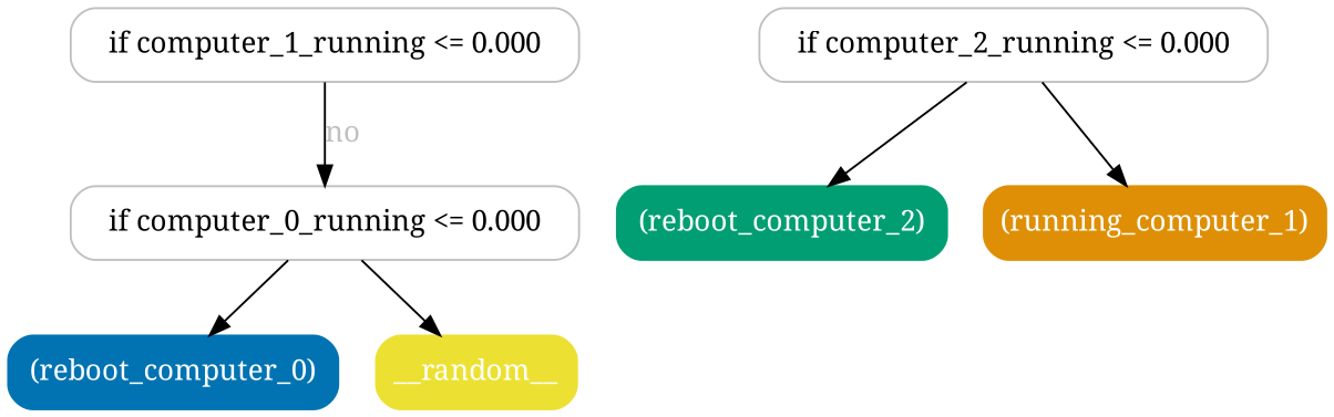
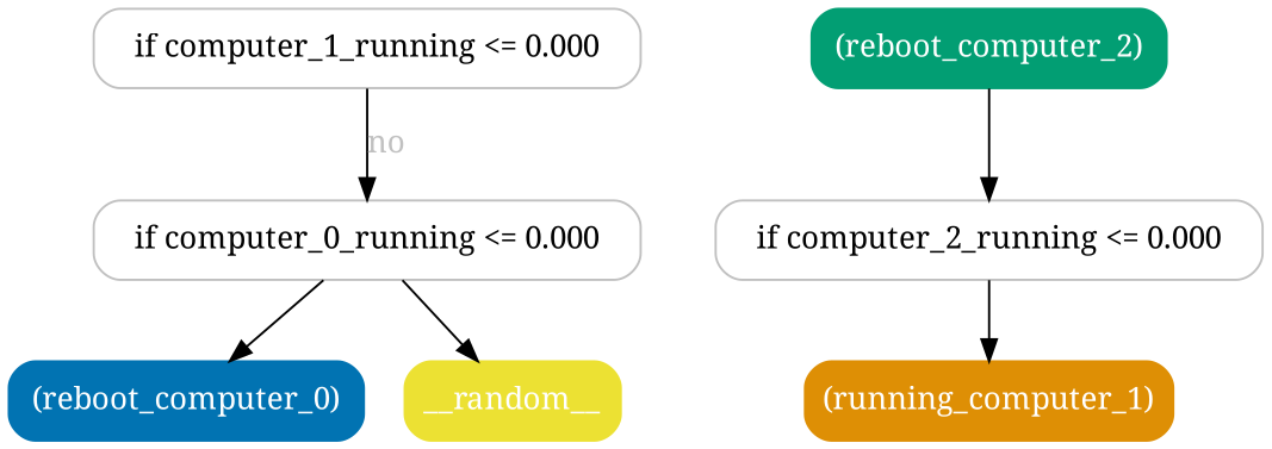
  digraph {
    fontname="Noto Serif"
    node [color=gray fillcolor=white fontname="Noto Serif" shape=box style="filled, rounded" fontcolor=white]
    edge [fontcolor=gray fontname="Noto Serif"]
    n1 [height=0.5 label="if computer_1_running <= 0.000" width=3.4444 fontcolor=""]
    n2 [height=0.5 label="if computer_0_running <= 0.000" width=3.4444 fontcolor=""]
    n3 [height=0.5 label="if computer_2_running <= 0.000" width=3.4444 fontcolor=""]
    n4 [color="#029e73" fillcolor="#029e73" height=0.5 label="(reboot_computer_2)" width=2.2361]
    n5 [color="#de8f05" fillcolor="#de8f05" height=0.5 label="(running_computer_1)" width=2.2361]
    n6 [color="#0173b2" fillcolor="#0173b2" height=0.5 label="(reboot_computer_0)" width=2.2361]
    n7 [color="#ece133" fillcolor="#ece133" height=0.5 label=__random__ width=1.3611]
    n1 -> n2 [label=no]
    n2 -> n6
    n2 -> n7
-   n3 -> n4
+   n4 -> n3
    n3 -> n5
  }
